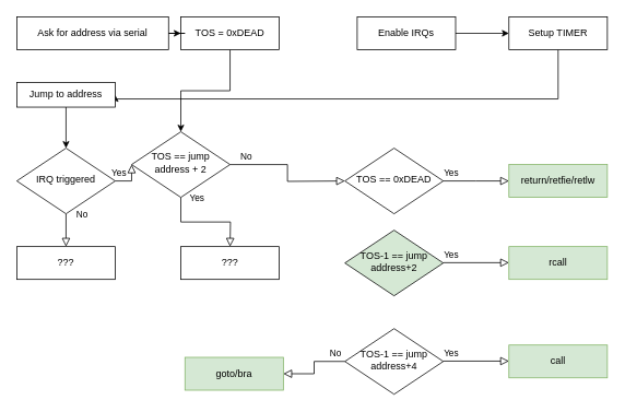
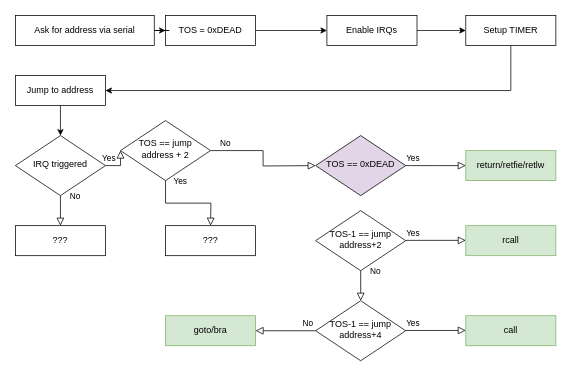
  <mxCell id="0" />
  <mxCell id="1" parent="0" />
- <mxCell id="2" value="" style="edgeStyle=orthogonalEdgeStyle;rounded=0;orthogonalLoop=1;jettySize=auto;" parent="1" source="3" target="10" edge="1"><mxGeometry relative="1" as="geometry" /></mxCell>
+ <mxCell id="2" value="" style="edgeStyle=orthogonalEdgeStyle;rounded=0;orthogonalLoop=1;jettySize=auto;" parent="1" source="3" target="12" edge="1"><mxGeometry relative="1" as="geometry" /></mxCell>
  <mxCell id="3" value="TOS = 0xDEAD" style="rounded=0;fontSize=12;glass=0;strokeWidth=1;shadow=0;whiteSpace=wrap;" parent="1" vertex="1"><mxGeometry x="220" y="20" width="120" height="40" as="geometry" /></mxCell>
  <mxCell id="4" value="Yes" style="rounded=0;jettySize=auto;orthogonalLoop=1;fontSize=11;endArrow=block;endFill=0;endSize=8;strokeWidth=1;shadow=0;labelBackgroundColor=none;edgeStyle=orthogonalEdgeStyle;" parent="1" source="6" target="10" edge="1"><mxGeometry x="-0.75" y="10" relative="1" as="geometry"><mxPoint as="offset" /></mxGeometry></mxCell>
  <mxCell id="5" value="No" style="edgeStyle=orthogonalEdgeStyle;rounded=0;jettySize=auto;orthogonalLoop=1;fontSize=11;endArrow=block;endFill=0;endSize=8;strokeWidth=1;shadow=0;labelBackgroundColor=none;" parent="1" source="6" target="7" edge="1"><mxGeometry x="-1" y="20" relative="1" as="geometry"><mxPoint as="offset" /></mxGeometry></mxCell>
  <mxCell id="6" value="IRQ triggered" style="rhombus;shadow=0;fontFamily=Helvetica;fontSize=12;align=center;strokeWidth=1;spacing=6;spacingTop=-4;rounded=0;whiteSpace=wrap;" parent="1" vertex="1"><mxGeometry x="20" y="180" width="120" height="80" as="geometry" /></mxCell>
  <mxCell id="7" value="???" style="rounded=0;fontSize=12;glass=0;strokeWidth=1;shadow=0;whiteSpace=wrap;" parent="1" vertex="1"><mxGeometry x="20" y="300" width="120" height="40" as="geometry" /></mxCell>
  <mxCell id="8" value="No" style="rounded=0;jettySize=auto;orthogonalLoop=1;fontSize=11;endArrow=block;endFill=0;endSize=8;strokeWidth=1;shadow=0;labelBackgroundColor=none;edgeStyle=orthogonalEdgeStyle;" parent="1" source="10" edge="1"><mxGeometry x="-0.75" y="10" relative="1" as="geometry"><mxPoint as="offset" /><mxPoint x="420" y="220" as="targetPoint" /></mxGeometry></mxCell>
  <mxCell id="9" value="Yes" style="edgeStyle=orthogonalEdgeStyle;rounded=0;jettySize=auto;orthogonalLoop=1;fontSize=11;endArrow=block;endFill=0;endSize=8;strokeWidth=1;shadow=0;labelBackgroundColor=none;" parent="1" source="10" edge="1"><mxGeometry x="-1" y="20" relative="1" as="geometry"><mxPoint as="offset" /><mxPoint x="280" y="300" as="targetPoint" /></mxGeometry></mxCell>
  <mxCell id="10" value="TOS == jump address + 2" style="rhombus;shadow=0;fontFamily=Helvetica;fontSize=12;align=center;strokeWidth=1;spacing=6;spacingTop=-4;rounded=0;whiteSpace=wrap;" parent="1" vertex="1"><mxGeometry x="160" y="160" width="120" height="80" as="geometry" /></mxCell>
  <mxCell id="11" value="" style="edgeStyle=orthogonalEdgeStyle;rounded=0;orthogonalLoop=1;jettySize=auto;" parent="1" source="12" target="14" edge="1"><mxGeometry relative="1" as="geometry" /></mxCell>
  <mxCell id="12" value="Enable IRQs" style="rounded=0;fontSize=12;glass=0;strokeWidth=1;shadow=0;whiteSpace=wrap;" parent="1" vertex="1"><mxGeometry x="435" y="20" width="120" height="40" as="geometry" /></mxCell>
  <mxCell id="13" value="" style="edgeStyle=orthogonalEdgeStyle;rounded=0;orthogonalLoop=1;jettySize=auto;entryX=1;entryY=0.5;entryDx=0;entryDy=0;" parent="1" source="14" target="16" edge="1"><mxGeometry relative="1" as="geometry"><mxPoint x="340" y="120" as="targetPoint" /><Array as="points"><mxPoint x="680" y="120" /></Array></mxGeometry></mxCell>
  <mxCell id="14" value="Setup TIMER" style="rounded=0;fontSize=12;glass=0;strokeWidth=1;shadow=0;whiteSpace=wrap;" parent="1" vertex="1"><mxGeometry x="620" y="20" width="120" height="40" as="geometry" /></mxCell>
  <mxCell id="15" value="" style="edgeStyle=orthogonalEdgeStyle;rounded=0;orthogonalLoop=1;jettySize=auto;" parent="1" source="16" target="6" edge="1"><mxGeometry relative="1" as="geometry" /></mxCell>
- <mxCell id="16" value="Jump to address" style="rounded=0;fontSize=12;glass=0;strokeWidth=1;shadow=0;whiteSpace=wrap;" parent="1" vertex="1"><mxGeometry x="20" y="100" width="120" height="30" as="geometry" /></mxCell>
+ <mxCell id="16" value="Jump to address" style="rounded=0;fontSize=12;glass=0;strokeWidth=1;shadow=0;whiteSpace=wrap;" parent="1" vertex="1"><mxGeometry x="20" y="100" width="120" height="40" as="geometry" /></mxCell>
  <mxCell id="17" value="" style="edgeStyle=orthogonalEdgeStyle;rounded=0;orthogonalLoop=1;jettySize=auto;" parent="1" source="18" target="3" edge="1"><mxGeometry relative="1" as="geometry" /></mxCell>
  <mxCell id="18" value="Ask for address via serial" style="rounded=0;fontSize=12;glass=0;strokeWidth=1;shadow=0;whiteSpace=wrap;" parent="1" vertex="1"><mxGeometry x="20" y="20" width="185" height="40" as="geometry" /></mxCell>
- <mxCell id="19" value="TOS == 0xDEAD" style="rhombus;shadow=0;fontFamily=Helvetica;fontSize=12;align=center;strokeWidth=1;spacing=6;spacingTop=-4;rounded=0;whiteSpace=wrap;" parent="1" vertex="1"><mxGeometry x="420" y="180" width="120" height="80" as="geometry" /></mxCell>
+ <mxCell id="19" value="TOS == 0xDEAD" style="rhombus;shadow=0;fontFamily=Helvetica;fontSize=12;align=center;strokeWidth=1;spacing=6;spacingTop=-4;rounded=0;whiteSpace=wrap;fillColor=#e1d5e7;" parent="1" vertex="1"><mxGeometry x="420" y="180" width="120" height="80" as="geometry" /></mxCell>
  <mxCell id="20" value="Yes" style="rounded=0;jettySize=auto;orthogonalLoop=1;fontSize=11;endArrow=block;endFill=0;endSize=8;strokeWidth=1;shadow=0;labelBackgroundColor=none;edgeStyle=orthogonalEdgeStyle;exitX=1;exitY=0.5;exitDx=0;exitDy=0;entryX=0;entryY=0.5;entryDx=0;entryDy=0;" parent="1" source="19" edge="1"><mxGeometry x="-0.75" y="10" relative="1" as="geometry"><mxPoint as="offset" /><mxPoint x="350" y="230" as="sourcePoint" /><mxPoint x="620" y="220" as="targetPoint" /></mxGeometry></mxCell>
- <mxCell id="21" value="TOS-1 == jump address+2" style="rhombus;shadow=0;fontFamily=Helvetica;fontSize=12;align=center;strokeWidth=1;spacing=6;spacingTop=-4;rounded=0;whiteSpace=wrap;fillColor=#d5e8d4;" parent="1" vertex="1"><mxGeometry x="420" y="280" width="120" height="80" as="geometry" /></mxCell>
+ <mxCell id="21" value="TOS-1 == jump address+2" style="rhombus;shadow=0;fontFamily=Helvetica;fontSize=12;align=center;strokeWidth=1;spacing=6;spacingTop=-4;rounded=0;whiteSpace=wrap;" parent="1" vertex="1"><mxGeometry x="420" y="280" width="120" height="80" as="geometry" /></mxCell>
  <mxCell id="22" value="rcall" style="rounded=0;fontSize=12;glass=0;strokeWidth=1;shadow=0;fillColor=#d5e8d4;strokeColor=#82b366;whiteSpace=wrap;" parent="1" vertex="1"><mxGeometry x="620" y="300" width="120" height="40" as="geometry" /></mxCell>
  <mxCell id="23" value="TOS-1 == jump address+4" style="rhombus;shadow=0;fontFamily=Helvetica;fontSize=12;align=center;strokeWidth=1;spacing=6;spacingTop=-4;rounded=0;whiteSpace=wrap;" parent="1" vertex="1"><mxGeometry x="420" y="400" width="120" height="80" as="geometry" /></mxCell>
  <mxCell id="24" value="call" style="rounded=0;fontSize=12;glass=0;strokeWidth=1;shadow=0;fillColor=#d5e8d4;strokeColor=#82b366;whiteSpace=wrap;" parent="1" vertex="1"><mxGeometry x="620" y="420" width="120" height="40" as="geometry" /></mxCell>
- <mxCell id="25" value="goto/bra" style="rounded=0;fontSize=12;glass=0;strokeWidth=1;shadow=0;fillColor=#d5e8d4;strokeColor=#82b366;whiteSpace=wrap;" parent="1" vertex="1"><mxGeometry x="225" y="435" width="120" height="40" as="geometry" /></mxCell>
+ <mxCell id="25" value="goto/bra" style="rounded=0;fontSize=12;glass=0;strokeWidth=1;shadow=0;fillColor=#d5e8d4;strokeColor=#82b366;whiteSpace=wrap;" parent="1" vertex="1"><mxGeometry x="220" y="420" width="120" height="40" as="geometry" /></mxCell>
  <mxCell id="26" value="return/retfie/retlw" style="rounded=0;fontSize=12;glass=0;strokeWidth=1;shadow=0;fillColor=#d5e8d4;strokeColor=#82b366;whiteSpace=wrap;" parent="1" vertex="1"><mxGeometry x="620" y="200" width="120" height="40" as="geometry" /></mxCell>
  <mxCell id="27" value="???" style="rounded=0;fontSize=12;glass=0;strokeWidth=1;shadow=0;whiteSpace=wrap;" parent="1" vertex="1"><mxGeometry x="220" y="300" width="120" height="40" as="geometry" /></mxCell>
  <mxCell id="28" value="Yes" style="rounded=0;jettySize=auto;orthogonalLoop=1;fontSize=11;endArrow=block;endFill=0;endSize=8;strokeWidth=1;shadow=0;labelBackgroundColor=none;edgeStyle=orthogonalEdgeStyle;exitX=1;exitY=0.5;exitDx=0;exitDy=0;entryX=0;entryY=0.5;entryDx=0;entryDy=0;" parent="1" edge="1"><mxGeometry x="-0.75" y="10" relative="1" as="geometry"><mxPoint as="offset" /><mxPoint x="540" y="319.6" as="sourcePoint" /><mxPoint x="620" y="319.6" as="targetPoint" /></mxGeometry></mxCell>
  <mxCell id="29" value="Yes" style="rounded=0;jettySize=auto;orthogonalLoop=1;fontSize=11;endArrow=block;endFill=0;endSize=8;strokeWidth=1;shadow=0;labelBackgroundColor=none;edgeStyle=orthogonalEdgeStyle;exitX=1;exitY=0.5;exitDx=0;exitDy=0;entryX=0;entryY=0.5;entryDx=0;entryDy=0;" parent="1" edge="1"><mxGeometry x="-0.75" y="10" relative="1" as="geometry"><mxPoint as="offset" /><mxPoint x="540" y="439.6" as="sourcePoint" /><mxPoint x="620" y="439.6" as="targetPoint" /></mxGeometry></mxCell>
+ <mxCell id="30" value="No" style="edgeStyle=orthogonalEdgeStyle;rounded=0;jettySize=auto;orthogonalLoop=1;fontSize=11;endArrow=block;endFill=0;endSize=8;strokeWidth=1;shadow=0;labelBackgroundColor=none;exitX=0.5;exitY=1;exitDx=0;exitDy=0;entryX=0.5;entryY=0;entryDx=0;entryDy=0;" parent="1" source="21" target="23" edge="1"><mxGeometry x="-0.999" y="20" relative="1" as="geometry"><mxPoint as="offset" /><mxPoint x="490" y="270" as="sourcePoint" /><mxPoint x="490" y="290" as="targetPoint" /></mxGeometry></mxCell>
  <mxCell id="31" value="No" style="rounded=0;jettySize=auto;orthogonalLoop=1;fontSize=11;endArrow=block;endFill=0;endSize=8;strokeWidth=1;shadow=0;labelBackgroundColor=none;edgeStyle=orthogonalEdgeStyle;exitX=0;exitY=0.5;exitDx=0;exitDy=0;" parent="1" source="23" target="25" edge="1"><mxGeometry x="-0.75" y="-10" relative="1" as="geometry"><mxPoint as="offset" /><mxPoint x="550" y="449.6" as="sourcePoint" /><mxPoint x="630" y="449.6" as="targetPoint" /></mxGeometry></mxCell>
